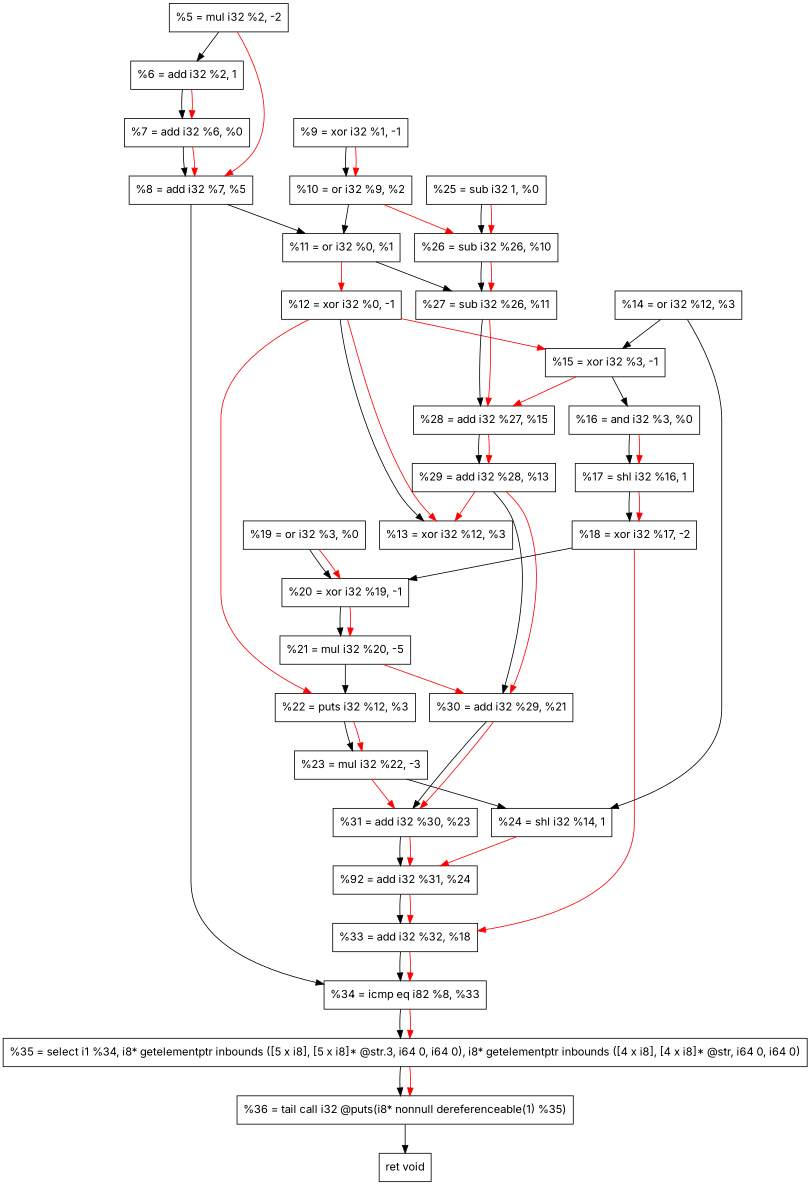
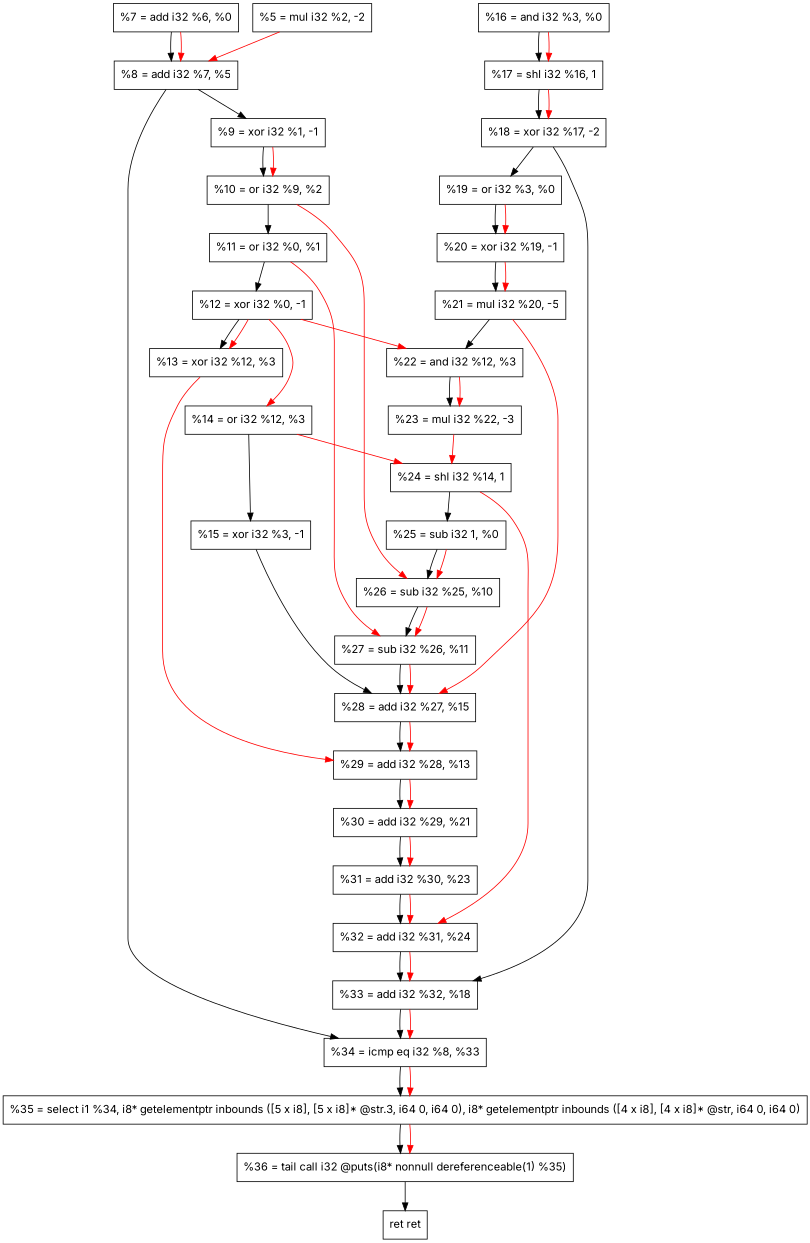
  digraph {
    fontname=Inter
    node [fontname=Inter shape=record]
    edge [fontname=Inter color=red]
    n1 [label="  %5 = mul i32 %2, -2"]
-   n2 [label="  %6 = add i32 %2, 1"]
    n3 [label="  %8 = add i32 %7, %5"]
    n4 [label="  %7 = add i32 %6, %0"]
    n5 [label="  %9 = xor i32 %1, -1"]
-   n6 [label="%34 = icmp eq i82 %8, %33"]
+   n6 [label="  %34 = icmp eq i32 %8, %33"]
    n7 [label="  %10 = or i32 %9, %2"]
    n8 [label="  %35 = select i1 %34, i8* getelementptr inbounds ([5 x i8], [5 x i8]* @str.3, i64 0, i64 0), i8* getelementptr inbounds ([4 x i8], [4 x i8]* @str, i64 0, i64 0)"]
    n9 [label="%11 = or i32 %0, %1"]
-   n10 [label="%26 = sub i32 %26, %10"]
+   n10 [label="  %26 = sub i32 %25, %10"]
    n11 [label="  %12 = xor i32 %0, -1"]
    n12 [label="  %27 = sub i32 %26, %11"]
    n13 [label="  %13 = xor i32 %12, %3"]
    n14 [label="  %14 = or i32 %12, %3"]
-   n15 [label="%22 = puts i32 %12, %3"]
+   n15 [label="  %22 = and i32 %12, %3"]
    n16 [label="  %28 = add i32 %27, %15"]
    n17 [label="  %29 = add i32 %28, %13"]
    n18 [label="  %15 = xor i32 %3, -1"]
    n19 [label="  %24 = shl i32 %14, 1"]
    n20 [label="  %23 = mul i32 %22, -3"]
    n21 [label="  %30 = add i32 %29, %21"]
    n22 [label="  %16 = and i32 %3, %0"]
    n23 [label="  %25 = sub i32 1, %0"]
-   n24 [label="%92 = add i32 %31, %24"]
+   n24 [label="  %32 = add i32 %31, %24"]
    n25 [label="  %17 = shl i32 %16, 1"]
    n26 [label="  %18 = xor i32 %17, -2"]
    n27 [label="  %19 = or i32 %3, %0"]
    n28 [label="  %33 = add i32 %32, %18"]
    n29 [label="  %20 = xor i32 %19, -1"]
    n30 [label="  %21 = mul i32 %20, -5"]
    n31 [label="  %31 = add i32 %30, %23"]
    n32 [label="  %36 = tail call i32 @puts(i8* nonnull dereferenceable(1) %35)"]
-   n33 [label="  ret void"]
-   n1 -> n2 [color=""]
+   n33 [label="ret ret"]
    n1 -> n3
-   n2 -> n4 [color=""]
-   n2 -> n4
-   n3 -> n9 [color=""]
+   n3 -> n5 [color=""]
    n3 -> n6 [color=black]
    n4 -> n3 [color=""]
    n4 -> n3
    n5 -> n7 [color=""]
    n5 -> n7
    n6 -> n8 [color=""]
    n6 -> n8
    n7 -> n9 [color=""]
    n7 -> n10
    n8 -> n32 [color=""]
    n8 -> n32
-   n9 -> n11
-   n9 -> n12 [color=black]
+   n9 -> n11 [color=""]
+   n9 -> n12
    n10 -> n12 [color=""]
    n10 -> n12
    n11 -> n13 [color=""]
    n11 -> n13
-   n11 -> n18
+   n11 -> n14
    n11 -> n15
    n12 -> n16 [color=""]
    n12 -> n16
-   n17 -> n13
+   n13 -> n17
    n14 -> n18 [color=""]
-   n14 -> n19 [color=black]
+   n14 -> n19
    n15 -> n20 [color=""]
    n15 -> n20
    n16 -> n17 [color=""]
    n16 -> n17
    n17 -> n21 [color=""]
    n17 -> n21
-   n18 -> n16
-   n18 -> n22 [color=""]
+   n18 -> n16 [color=black]
+   n19 -> n23 [color=""]
    n19 -> n24
-   n20 -> n19 [color=""]
-   n20 -> n31
+   n20 -> n19
    n21 -> n31 [color=""]
    n21 -> n31
    n22 -> n25 [color=""]
    n22 -> n25
    n23 -> n10 [color=""]
    n23 -> n10
    n24 -> n28 [color=""]
    n24 -> n28
    n25 -> n26 [color=""]
    n25 -> n26
-   n26 -> n29 [color=""]
-   n26 -> n28
+   n26 -> n27 [color=""]
+   n26 -> n28 [color=black]
    n27 -> n29 [color=""]
    n27 -> n29
    n28 -> n6 [color=""]
    n28 -> n6
    n29 -> n30 [color=""]
    n29 -> n30
    n30 -> n15 [color=""]
-   n30 -> n21
+   n30 -> n16
    n31 -> n24 [color=""]
    n31 -> n24
    n32 -> n33 [color=""]
  }
